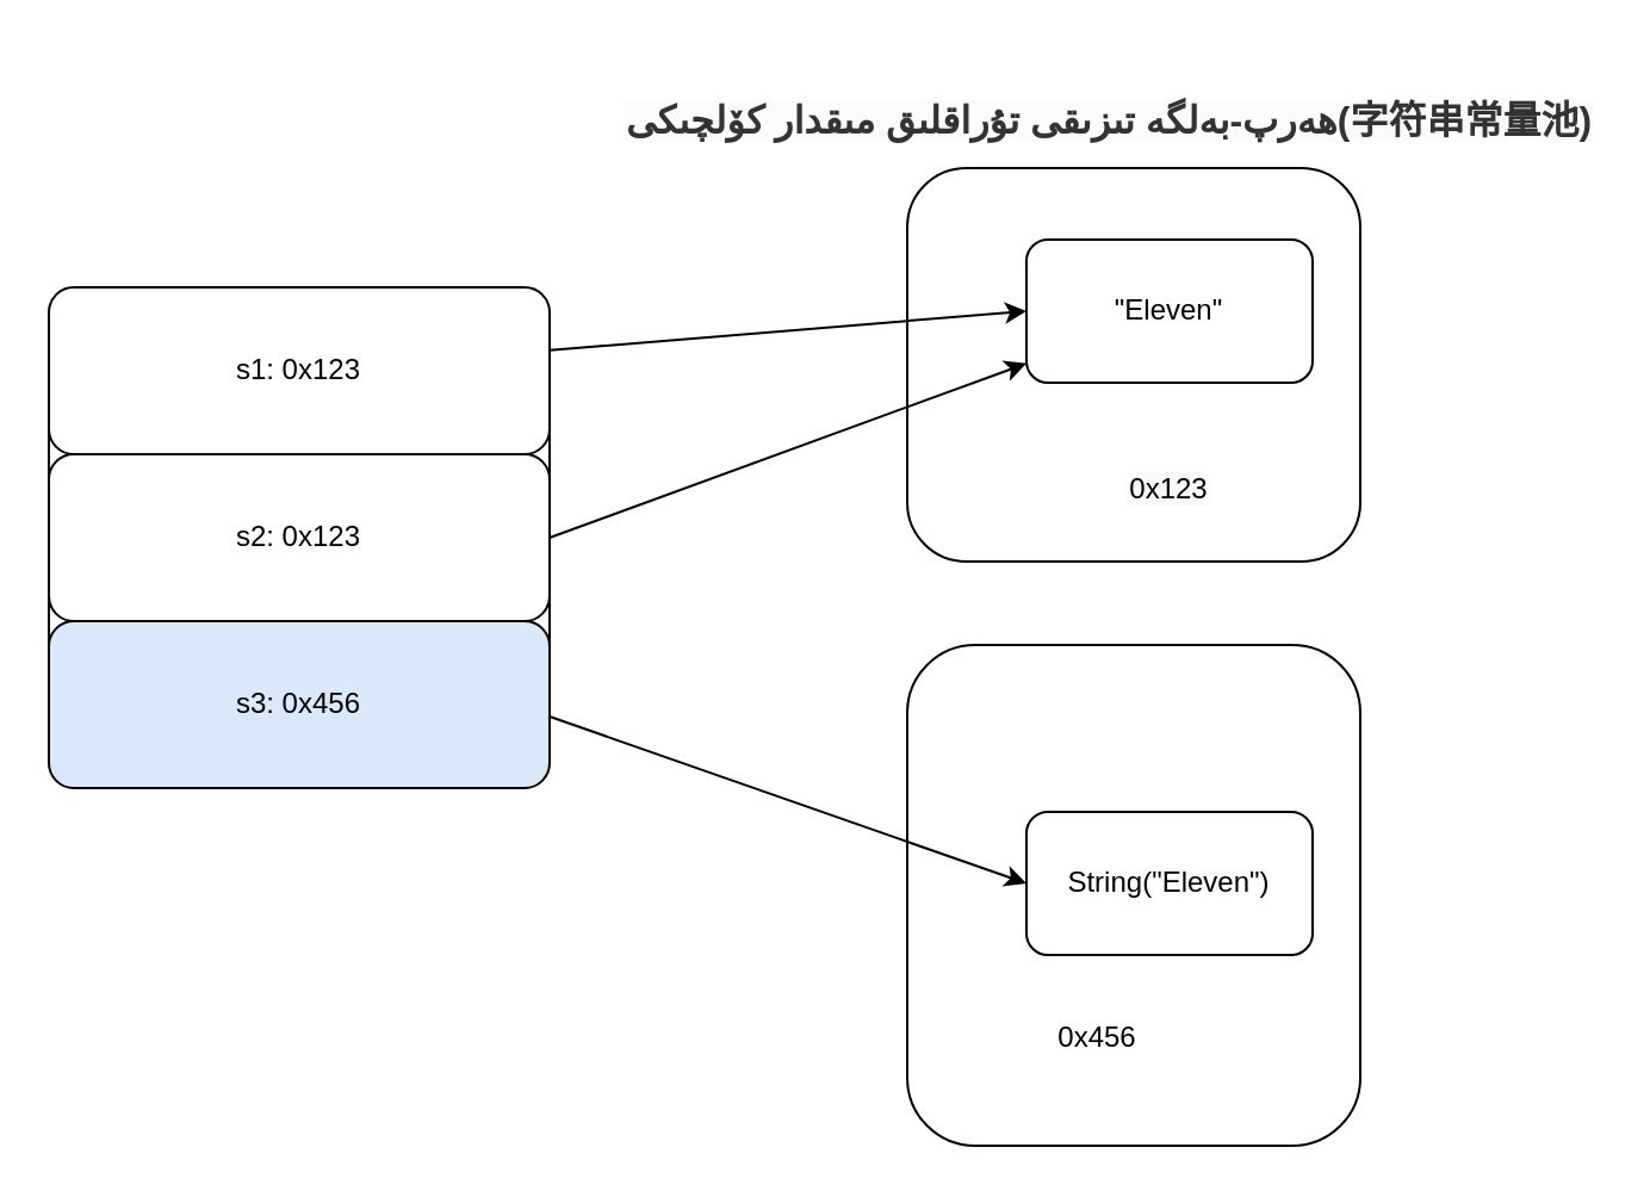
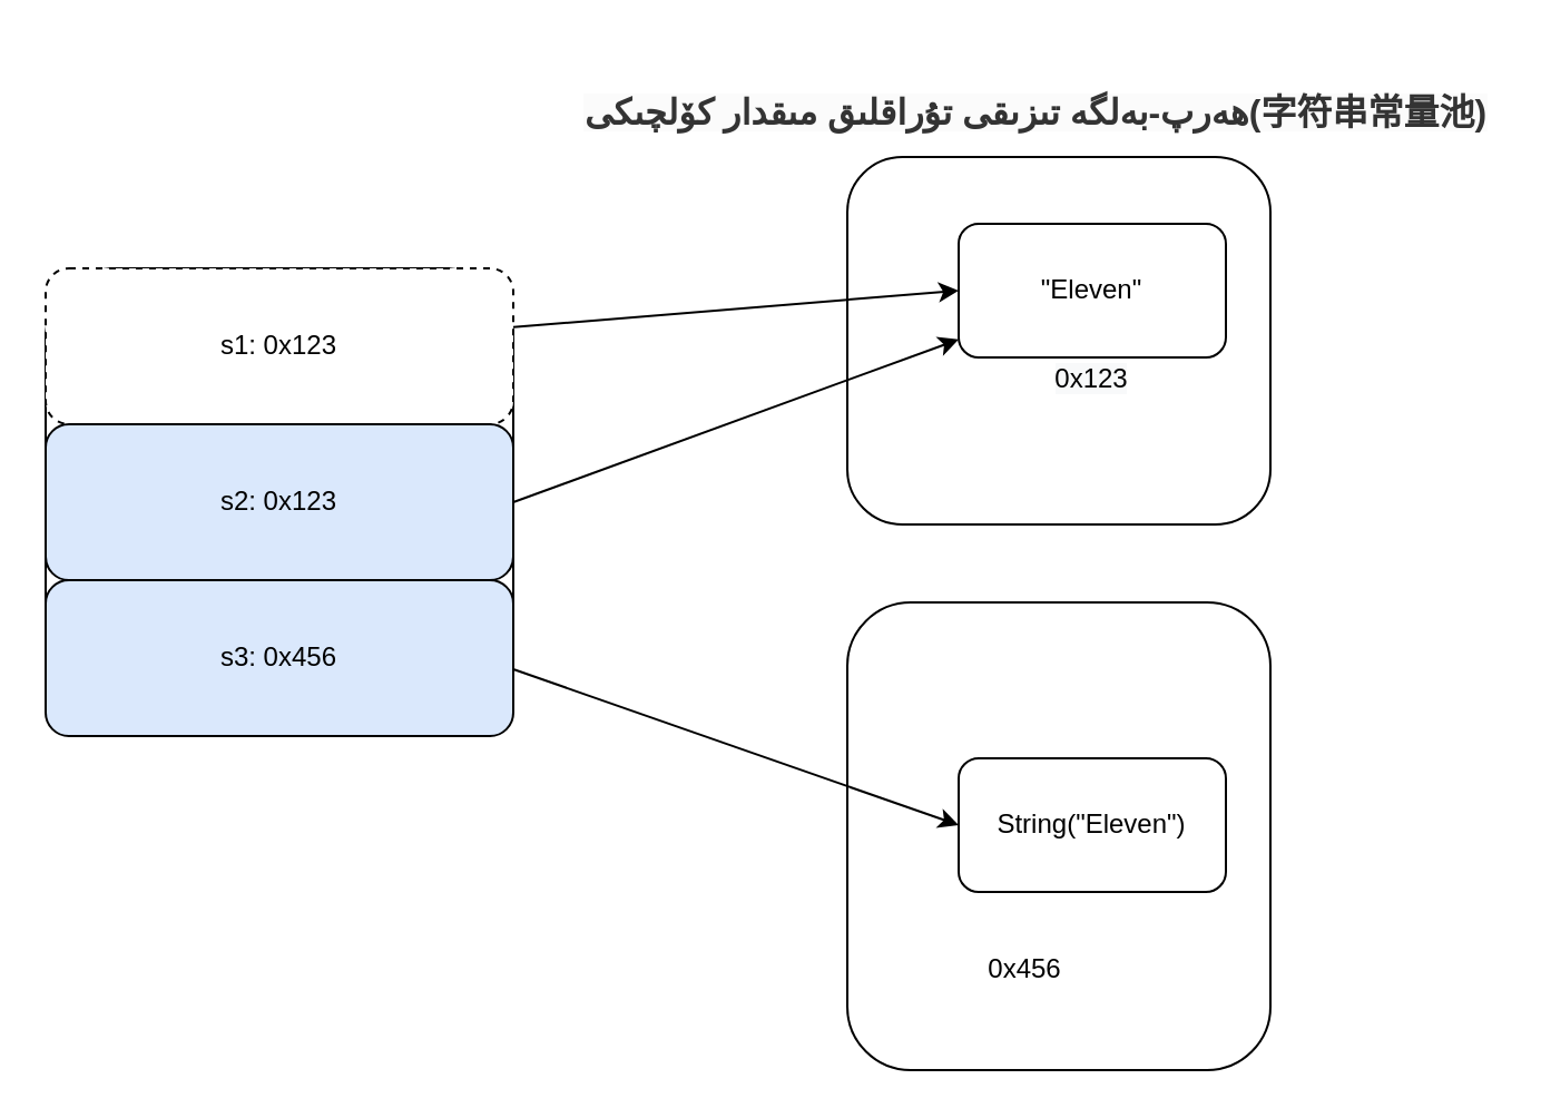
  <mxCell id="0" />
  <mxCell id="1" parent="0" />
  <mxCell id="2" value="" style="rounded=1;whiteSpace=wrap;html=1;" vertex="1" parent="1"><mxGeometry x="20" y="120" width="210" height="210" as="geometry" /></mxCell>
- <mxCell id="3" value="s1: 0x123" style="rounded=1;whiteSpace=wrap;html=1;" vertex="1" parent="1"><mxGeometry x="20" y="120" width="210" height="70" as="geometry" /></mxCell>
- <mxCell id="4" value="&lt;span&gt;s2: 0x123&lt;/span&gt;" style="rounded=1;whiteSpace=wrap;html=1;" vertex="1" parent="1"><mxGeometry x="20" y="190" width="210" height="70" as="geometry" /></mxCell>
+ <mxCell id="3" value="s1: 0x123" style="rounded=1;whiteSpace=wrap;html=1;dashed=1;" vertex="1" parent="1"><mxGeometry x="20" y="120" width="210" height="70" as="geometry" /></mxCell>
+ <mxCell id="4" value="&lt;span&gt;s2: 0x123&lt;/span&gt;" style="rounded=1;whiteSpace=wrap;html=1;fillColor=#dae8fc;" vertex="1" parent="1"><mxGeometry x="20" y="190" width="210" height="70" as="geometry" /></mxCell>
  <mxCell id="5" value="&lt;span&gt;s3: 0x456&lt;/span&gt;" style="rounded=1;whiteSpace=wrap;html=1;fillColor=#dae8fc;" vertex="1" parent="1"><mxGeometry x="20" y="260" width="210" height="70" as="geometry" /></mxCell>
  <mxCell id="6" value="" style="rounded=1;whiteSpace=wrap;html=1;" vertex="1" parent="1"><mxGeometry x="380" y="270" width="190" height="210" as="geometry" /></mxCell>
  <mxCell id="7" value="" style="rounded=1;whiteSpace=wrap;html=1;" vertex="1" parent="1"><mxGeometry x="380" y="70" width="190" height="165" as="geometry" /></mxCell>
  <mxCell id="8" value="&lt;span style=&quot;color: rgb(51 , 51 , 51) ; font-family: &amp;#34;uyghur&amp;#34; , &amp;#34;noto&amp;#34; , sans-serif ; font-size: 16px ; background-color: rgb(251 , 251 , 251)&quot;&gt;&lt;b&gt;ھەرپ-بەلگە تىزىقى تۇراقلىق مىقدار كۆلچىكى(字符串常量池)&lt;/b&gt;&lt;/span&gt;" style="text;html=1;strokeColor=none;fillColor=none;align=center;verticalAlign=middle;whiteSpace=wrap;rounded=0;" vertex="1" parent="1"><mxGeometry x="260" y="20" width="410" height="60" as="geometry" /></mxCell>
  <mxCell id="9" value="&quot;Eleven&quot;" style="rounded=1;whiteSpace=wrap;html=1;" vertex="1" parent="1"><mxGeometry x="430" y="100" width="120" height="60" as="geometry" /></mxCell>
  <mxCell id="10" value="String(&quot;Eleven&quot;)" style="rounded=1;whiteSpace=wrap;html=1;" vertex="1" parent="1"><mxGeometry x="430" y="340" width="120" height="60" as="geometry" /></mxCell>
- <mxCell id="11" value="&lt;span style=&quot;color: rgb(0 , 0 , 0) ; font-family: &amp;#34;helvetica&amp;#34; ; font-size: 12px ; font-style: normal ; font-weight: 400 ; letter-spacing: normal ; text-align: center ; text-indent: 0px ; text-transform: none ; word-spacing: 0px ; background-color: rgb(248 , 249 , 250) ; display: inline ; float: none&quot;&gt;0x123&lt;/span&gt;" style="text;html=1;strokeColor=none;fillColor=none;align=center;verticalAlign=middle;whiteSpace=wrap;rounded=0;" vertex="1" parent="1"><mxGeometry x="470" y="195" width="40" height="20" as="geometry" /></mxCell>
+ <mxCell id="11" value="&lt;span style=&quot;color: rgb(0 , 0 , 0) ; font-family: &amp;#34;helvetica&amp;#34; ; font-size: 12px ; font-style: normal ; font-weight: 400 ; letter-spacing: normal ; text-align: center ; text-indent: 0px ; text-transform: none ; word-spacing: 0px ; background-color: rgb(248 , 249 , 250) ; display: inline ; float: none&quot;&gt;0x123&lt;/span&gt;" style="text;html=1;strokeColor=none;fillColor=none;align=center;verticalAlign=middle;whiteSpace=wrap;rounded=0;" vertex="1" parent="1"><mxGeometry x="470" y="160" width="40" height="20" as="geometry" /></mxCell>
  <mxCell id="12" value="&lt;span style=&quot;font-family: &amp;#34;helvetica&amp;#34;&quot;&gt;0x456&lt;/span&gt;" style="text;html=1;strokeColor=none;fillColor=none;align=center;verticalAlign=middle;whiteSpace=wrap;rounded=0;" vertex="1" parent="1"><mxGeometry x="440" y="425" width="40" height="20" as="geometry" /></mxCell>
  <mxCell id="13" value="" style="endArrow=classic;html=1;entryX=0;entryY=0.5;entryDx=0;entryDy=0;" edge="1" parent="1" source="3" target="9"><mxGeometry width="50" height="50" relative="1" as="geometry"><mxPoint x="310" y="210" as="sourcePoint" /><mxPoint x="360" y="160" as="targetPoint" /></mxGeometry></mxCell>
  <mxCell id="14" value="" style="endArrow=classic;html=1;exitX=1;exitY=0.5;exitDx=0;exitDy=0;" edge="1" parent="1" source="4" target="9"><mxGeometry width="50" height="50" relative="1" as="geometry"><mxPoint x="260" y="210" as="sourcePoint" /><mxPoint x="310" y="160" as="targetPoint" /></mxGeometry></mxCell>
  <mxCell id="15" value="" style="endArrow=classic;html=1;entryX=0;entryY=0.5;entryDx=0;entryDy=0;" edge="1" parent="1" target="10"><mxGeometry width="50" height="50" relative="1" as="geometry"><mxPoint x="230" y="300" as="sourcePoint" /><mxPoint x="280" y="250" as="targetPoint" /></mxGeometry></mxCell>
